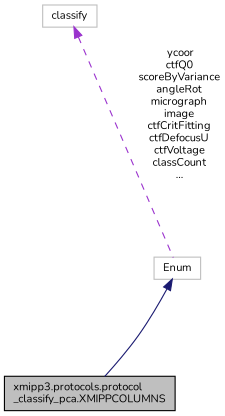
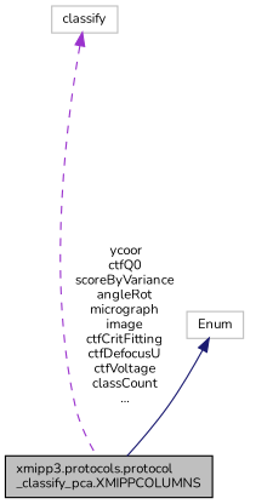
  digraph {
    fontname=Nunito
    node [color=grey75 fillcolor=white fontname=Nunito fontsize=10 shape=record style=filled]
    edge [dir=back fontname=Nunito fontsize=10 labelfontname=Helvetica labelfontsize=10]
    n1 [color=black fillcolor=grey75 fontcolor=black height=0.2 label="xmipp3.protocols.protocol\l_classify_pca.XMIPPCOLUMNS" width=0.4]
    n2 [height=0.2 label=Enum width=0.4]
    n3 [height=0.2 label=classify width=0.4]
    n2 -> n1 [color=midnightblue style=solid]
-   n3 -> n2 [color=darkorchid3 label=" ycoor\nctfQ0\nscoreByVariance\nangleRot\nmicrograph\nimage\nctfCritFitting\nctfDefocusU\nctfVoltage\nclassCount\n..." style=dashed]
+   n3 -> n1 [color=darkorchid3 label=" ycoor\nctfQ0\nscoreByVariance\nangleRot\nmicrograph\nimage\nctfCritFitting\nctfDefocusU\nctfVoltage\nclassCount\n..." style=dashed]
  }
